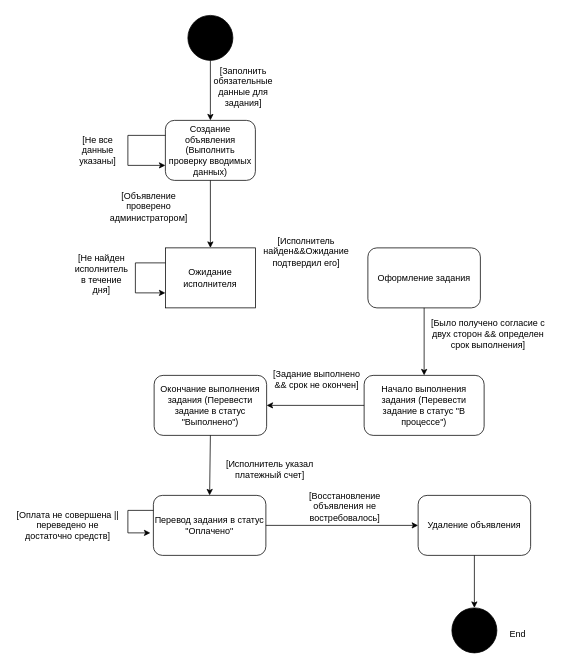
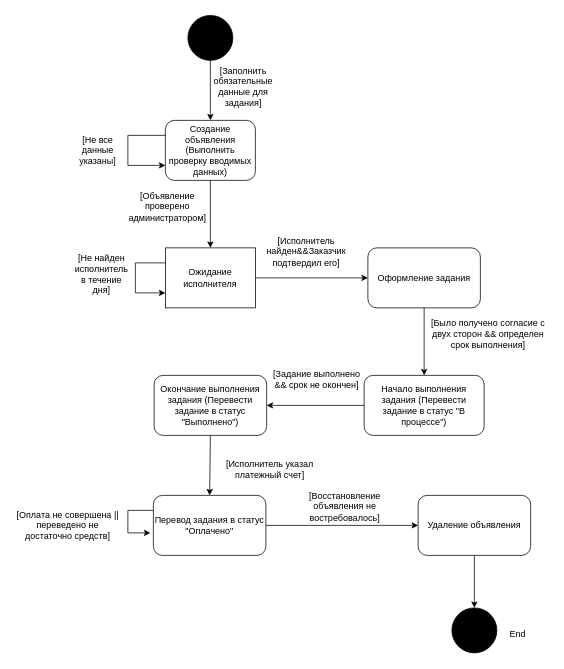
  <mxCell id="0" />
  <mxCell id="1" parent="0" />
  <mxCell id="2" value="" style="ellipse;whiteSpace=wrap;html=1;aspect=fixed;fillColor=#000000;" parent="1" vertex="1"><mxGeometry x="250" y="20" width="60" height="60" as="geometry" /></mxCell>
  <mxCell id="3" value="Создание объявления (Выполнить проверку вводимых данных)" style="rounded=1;whiteSpace=wrap;html=1;fillColor=#FFFFFF;" parent="1" vertex="1"><mxGeometry x="220" y="160" width="120" height="80" as="geometry" /></mxCell>
  <mxCell id="4" value="" style="endArrow=classic;html=1;rounded=0;exitX=0.5;exitY=1;exitDx=0;exitDy=0;" parent="1" source="2" target="3" edge="1"><mxGeometry width="50" height="50" relative="1" as="geometry"><mxPoint x="270" y="440" as="sourcePoint" /><mxPoint x="320" y="390" as="targetPoint" /></mxGeometry></mxCell>
  <mxCell id="5" value="[Заполнить обязательные данные для задания]" style="text;html=1;strokeColor=none;fillColor=none;align=center;verticalAlign=middle;whiteSpace=wrap;rounded=0;" parent="1" vertex="1"><mxGeometry x="294" y="100" width="60" height="30" as="geometry" /></mxCell>
  <mxCell id="6" value="" style="endArrow=none;html=1;rounded=0;entryX=0;entryY=0.25;entryDx=0;entryDy=0;" parent="1" target="3" edge="1"><mxGeometry width="50" height="50" relative="1" as="geometry"><mxPoint x="170" y="180" as="sourcePoint" /><mxPoint x="320" y="350" as="targetPoint" /></mxGeometry></mxCell>
  <mxCell id="7" value="" style="endArrow=none;html=1;rounded=0;" parent="1" edge="1"><mxGeometry width="50" height="50" relative="1" as="geometry"><mxPoint x="170" y="220" as="sourcePoint" /><mxPoint x="170" y="180" as="targetPoint" /></mxGeometry></mxCell>
  <mxCell id="8" value="" style="endArrow=classic;html=1;rounded=0;entryX=0;entryY=0.75;entryDx=0;entryDy=0;" parent="1" target="3" edge="1"><mxGeometry width="50" height="50" relative="1" as="geometry"><mxPoint x="170" y="220" as="sourcePoint" /><mxPoint x="320" y="350" as="targetPoint" /></mxGeometry></mxCell>
  <mxCell id="9" value="[Не все данные указаны]" style="text;html=1;strokeColor=none;fillColor=none;align=center;verticalAlign=middle;whiteSpace=wrap;rounded=0;" parent="1" vertex="1"><mxGeometry x="100" y="185" width="60" height="30" as="geometry" /></mxCell>
  <mxCell id="10" value="Ожидание исполнителя" style="whiteSpace=wrap;html=1;fillColor=#FFFFFF;rounded=0;" parent="1" vertex="1"><mxGeometry x="220" y="330" width="120" height="80" as="geometry" /></mxCell>
  <mxCell id="11" value="" style="endArrow=classic;html=1;rounded=0;exitX=0.5;exitY=1;exitDx=0;exitDy=0;entryX=0.5;entryY=0;entryDx=0;entryDy=0;" parent="1" source="3" target="10" edge="1"><mxGeometry width="50" height="50" relative="1" as="geometry"><mxPoint x="290" y="90" as="sourcePoint" /><mxPoint x="290" y="170" as="targetPoint" /></mxGeometry></mxCell>
- <mxCell id="12" value="[Объявление проверено администратором]" style="text;html=1;strokeColor=none;fillColor=none;align=center;verticalAlign=middle;whiteSpace=wrap;rounded=0;" parent="1" vertex="1"><mxGeometry x="155" y="260" width="86" height="30" as="geometry" /></mxCell>
+ <mxCell id="12" value="[Объявление проверено администратором]" style="text;html=1;strokeColor=none;fillColor=none;align=center;verticalAlign=middle;whiteSpace=wrap;rounded=0;" parent="1" vertex="1"><mxGeometry x="180" y="260" width="86" height="30" as="geometry" /></mxCell>
  <mxCell id="13" value="" style="endArrow=none;html=1;rounded=0;entryX=0;entryY=0.25;entryDx=0;entryDy=0;" parent="1" target="10" edge="1"><mxGeometry width="50" height="50" relative="1" as="geometry"><mxPoint x="180" y="350" as="sourcePoint" /><mxPoint x="230" y="190" as="targetPoint" /></mxGeometry></mxCell>
  <mxCell id="14" value="" style="endArrow=none;html=1;rounded=0;" parent="1" edge="1"><mxGeometry width="50" height="50" relative="1" as="geometry"><mxPoint x="180" y="390" as="sourcePoint" /><mxPoint x="180" y="350" as="targetPoint" /></mxGeometry></mxCell>
  <mxCell id="15" value="" style="endArrow=classic;html=1;rounded=0;entryX=0;entryY=0.75;entryDx=0;entryDy=0;" parent="1" target="10" edge="1"><mxGeometry width="50" height="50" relative="1" as="geometry"><mxPoint x="180" y="390" as="sourcePoint" /><mxPoint x="230" y="230" as="targetPoint" /></mxGeometry></mxCell>
  <mxCell id="16" value="[Не найден исполнитель в течение дня]" style="text;html=1;strokeColor=none;fillColor=none;align=center;verticalAlign=middle;whiteSpace=wrap;rounded=0;" parent="1" vertex="1"><mxGeometry x="100" y="350" width="70" height="30" as="geometry" /></mxCell>
  <mxCell id="17" value="Оформление задания" style="rounded=1;whiteSpace=wrap;html=1;fillColor=#FFFFFF;" parent="1" vertex="1"><mxGeometry x="490" y="330" width="150" height="80" as="geometry" /></mxCell>
- <mxCell id="19" value="[Исполнитель найден&amp;amp;&amp;amp;Ожидание подтвердил его]" style="text;html=1;strokeColor=none;fillColor=none;align=center;verticalAlign=middle;whiteSpace=wrap;rounded=0;" parent="1" vertex="1"><mxGeometry x="340" y="320" width="136" height="30" as="geometry" /></mxCell>
+ <mxCell id="18" value="" style="endArrow=classic;html=1;rounded=0;exitX=1;exitY=0.5;exitDx=0;exitDy=0;entryX=0;entryY=0.5;entryDx=0;entryDy=0;" parent="1" source="10" target="17" edge="1"><mxGeometry width="50" height="50" relative="1" as="geometry"><mxPoint x="290" y="250" as="sourcePoint" /><mxPoint x="290" y="340" as="targetPoint" /></mxGeometry></mxCell>
+ <mxCell id="19" value="[Исполнитель найден&amp;amp;&amp;amp;Заказчик подтвердил его]" style="text;html=1;strokeColor=none;fillColor=none;align=center;verticalAlign=middle;whiteSpace=wrap;rounded=0;" parent="1" vertex="1"><mxGeometry x="340" y="320" width="136" height="30" as="geometry" /></mxCell>
  <mxCell id="20" value="Начало выполнения задания (Перевести задание в статус &quot;В процессе&quot;)" style="rounded=1;whiteSpace=wrap;html=1;fillColor=#FFFFFF;" parent="1" vertex="1"><mxGeometry x="485" y="500" width="160" height="80" as="geometry" /></mxCell>
  <mxCell id="21" value="" style="endArrow=classic;html=1;rounded=0;exitX=0.5;exitY=1;exitDx=0;exitDy=0;entryX=0.5;entryY=0;entryDx=0;entryDy=0;" parent="1" source="17" target="20" edge="1"><mxGeometry width="50" height="50" relative="1" as="geometry"><mxPoint x="290" y="250" as="sourcePoint" /><mxPoint x="290" y="340" as="targetPoint" /></mxGeometry></mxCell>
  <mxCell id="22" value="[Было получено согласие с двух сторон &amp;amp;&amp;amp; определен срок выполнения]" style="text;html=1;strokeColor=none;fillColor=none;align=center;verticalAlign=middle;whiteSpace=wrap;rounded=0;" parent="1" vertex="1"><mxGeometry x="571" y="430" width="159" height="30" as="geometry" /></mxCell>
  <mxCell id="23" value="Окончание выполнения задания (Перевести задание в статус &quot;Выполнено&quot;)" style="rounded=1;whiteSpace=wrap;html=1;fillColor=#FFFFFF;" parent="1" vertex="1"><mxGeometry x="205" y="500" width="150" height="80" as="geometry" /></mxCell>
  <mxCell id="24" value="" style="endArrow=classic;html=1;rounded=0;exitX=0;exitY=0.5;exitDx=0;exitDy=0;entryX=1;entryY=0.5;entryDx=0;entryDy=0;" parent="1" source="20" target="23" edge="1"><mxGeometry width="50" height="50" relative="1" as="geometry"><mxPoint x="575" y="420" as="sourcePoint" /><mxPoint x="575" y="510" as="targetPoint" /></mxGeometry></mxCell>
  <mxCell id="25" value="[Задание выполнено &amp;amp;&amp;amp; срок не окончен]" style="text;html=1;strokeColor=none;fillColor=none;align=center;verticalAlign=middle;whiteSpace=wrap;rounded=0;" parent="1" vertex="1"><mxGeometry x="354" y="490" width="136" height="30" as="geometry" /></mxCell>
  <mxCell id="26" value="Перевод задания в статус &quot;Оплачено&quot;" style="rounded=1;whiteSpace=wrap;html=1;fillColor=#FFFFFF;" parent="1" vertex="1"><mxGeometry x="204" y="660" width="150" height="80" as="geometry" /></mxCell>
  <mxCell id="27" value="" style="endArrow=classic;html=1;rounded=0;exitX=0.5;exitY=1;exitDx=0;exitDy=0;entryX=0.5;entryY=0;entryDx=0;entryDy=0;" parent="1" source="23" target="26" edge="1"><mxGeometry width="50" height="50" relative="1" as="geometry"><mxPoint x="575" y="420" as="sourcePoint" /><mxPoint x="575" y="510" as="targetPoint" /></mxGeometry></mxCell>
  <mxCell id="28" value="[Исполнитель указал платежный счет]" style="text;html=1;strokeColor=none;fillColor=none;align=center;verticalAlign=middle;whiteSpace=wrap;rounded=0;" parent="1" vertex="1"><mxGeometry x="280" y="610" width="159" height="30" as="geometry" /></mxCell>
  <mxCell id="29" value="Удаление объявления" style="rounded=1;whiteSpace=wrap;html=1;fillColor=#FFFFFF;" parent="1" vertex="1"><mxGeometry x="557" y="660" width="150" height="80" as="geometry" /></mxCell>
  <mxCell id="30" value="" style="endArrow=classic;html=1;rounded=0;exitX=1;exitY=0.5;exitDx=0;exitDy=0;entryX=0;entryY=0.5;entryDx=0;entryDy=0;" parent="1" source="26" target="29" edge="1"><mxGeometry width="50" height="50" relative="1" as="geometry"><mxPoint x="350" y="380" as="sourcePoint" /><mxPoint x="500" y="380" as="targetPoint" /></mxGeometry></mxCell>
  <mxCell id="31" value="[Восстановление объявления не востребовалось]" style="text;html=1;strokeColor=none;fillColor=none;align=center;verticalAlign=middle;whiteSpace=wrap;rounded=0;" parent="1" vertex="1"><mxGeometry x="380" y="660" width="159" height="30" as="geometry" /></mxCell>
  <mxCell id="32" value="" style="endArrow=none;html=1;rounded=0;entryX=0;entryY=0.25;entryDx=0;entryDy=0;" parent="1" target="26" edge="1"><mxGeometry width="50" height="50" relative="1" as="geometry"><mxPoint x="170" y="680" as="sourcePoint" /><mxPoint x="230" y="360" as="targetPoint" /></mxGeometry></mxCell>
  <mxCell id="33" value="" style="endArrow=none;html=1;rounded=0;" parent="1" edge="1"><mxGeometry width="50" height="50" relative="1" as="geometry"><mxPoint x="170" y="710" as="sourcePoint" /><mxPoint x="170" y="680" as="targetPoint" /></mxGeometry></mxCell>
  <mxCell id="34" value="" style="endArrow=classic;html=1;rounded=0;" parent="1" edge="1"><mxGeometry width="50" height="50" relative="1" as="geometry"><mxPoint x="170" y="710" as="sourcePoint" /><mxPoint x="200" y="710" as="targetPoint" /></mxGeometry></mxCell>
  <mxCell id="35" value="[Оплата не совершена || переведено не достаточно средств]" style="text;html=1;strokeColor=none;fillColor=none;align=center;verticalAlign=middle;whiteSpace=wrap;rounded=0;" parent="1" vertex="1"><mxGeometry x="20" y="685" width="140" height="30" as="geometry" /></mxCell>
  <mxCell id="36" value="" style="ellipse;whiteSpace=wrap;html=1;aspect=fixed;fillColor=#000000;" parent="1" vertex="1"><mxGeometry x="602" y="810" width="60" height="60" as="geometry" /></mxCell>
  <mxCell id="37" value="" style="endArrow=classic;html=1;rounded=0;exitX=0.5;exitY=1;exitDx=0;exitDy=0;entryX=0.5;entryY=0;entryDx=0;entryDy=0;" parent="1" source="29" target="36" edge="1"><mxGeometry width="50" height="50" relative="1" as="geometry"><mxPoint x="290" y="90" as="sourcePoint" /><mxPoint x="290" y="170" as="targetPoint" /></mxGeometry></mxCell>
  <mxCell id="38" value="End" style="text;html=1;strokeColor=none;fillColor=none;align=center;verticalAlign=middle;whiteSpace=wrap;rounded=0;" parent="1" vertex="1"><mxGeometry x="660" y="830" width="60" height="30" as="geometry" /></mxCell>
